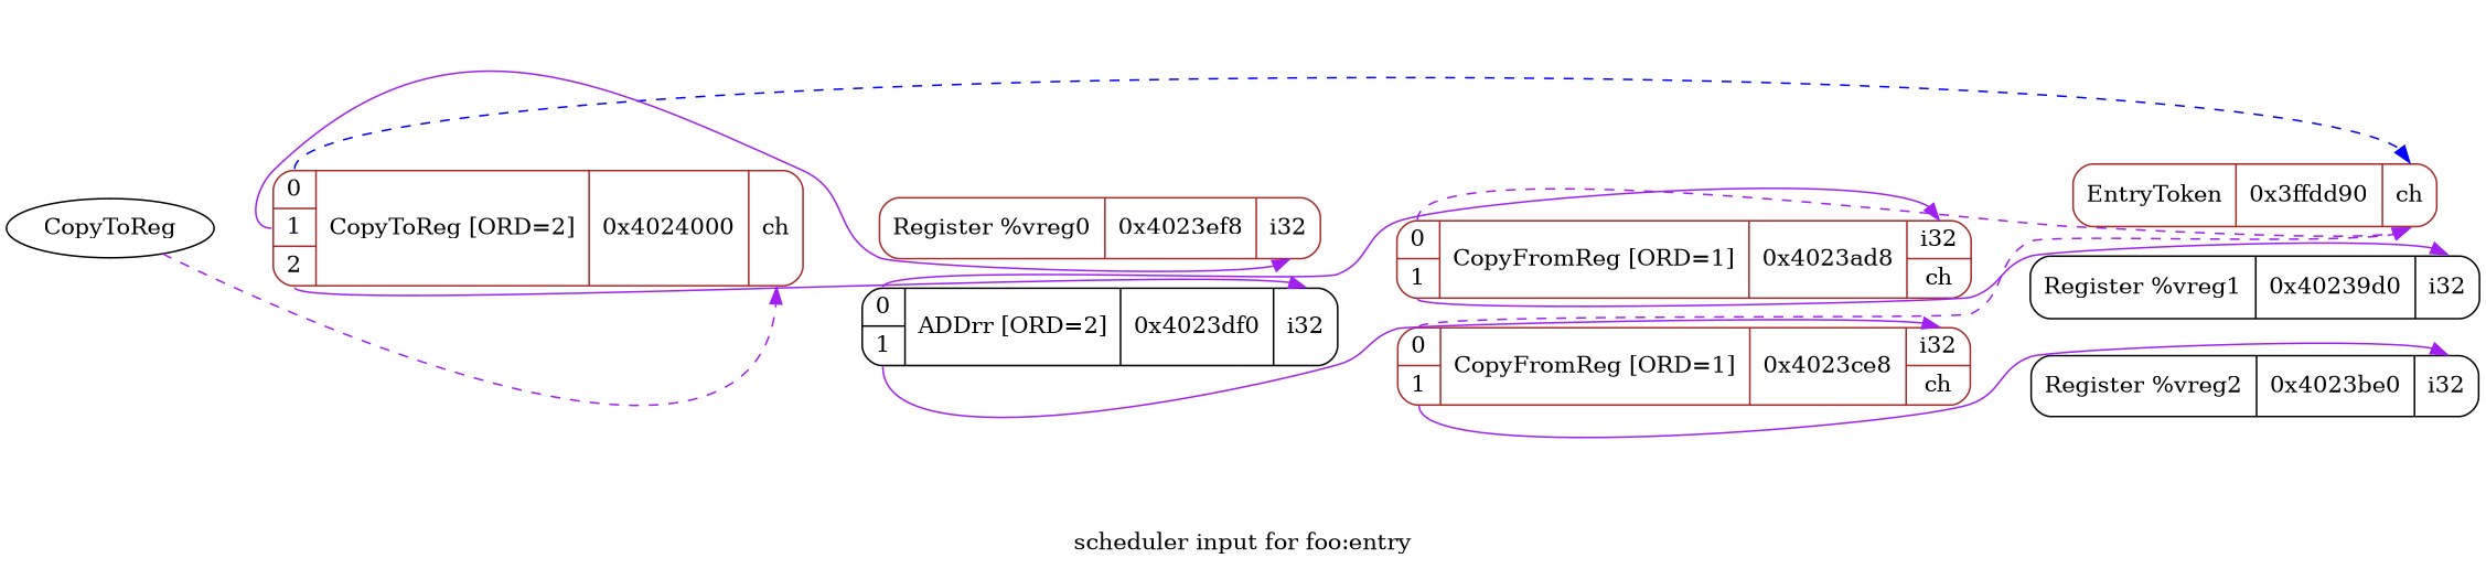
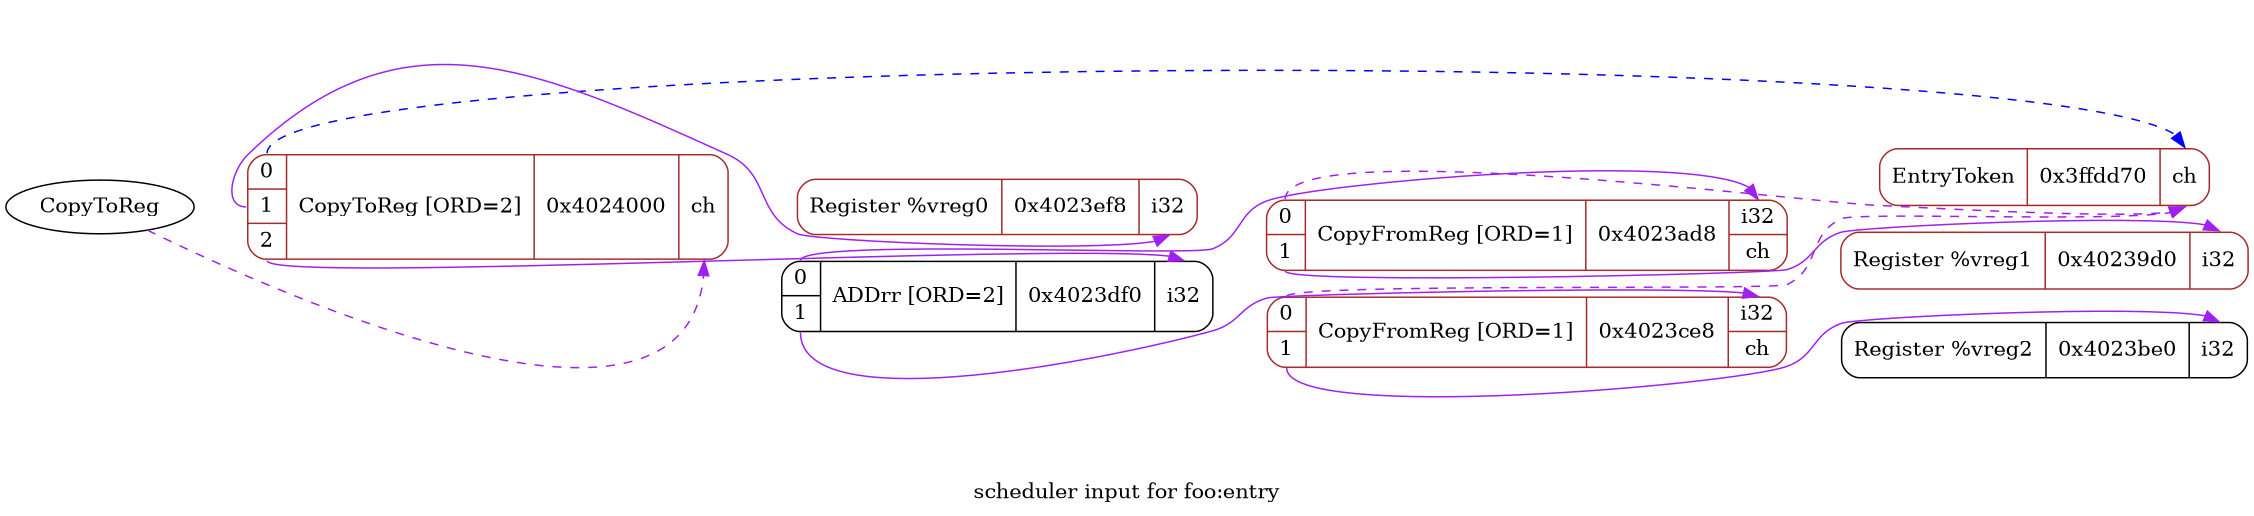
  digraph {
    label="scheduler input for foo:entry"
    rankdir=LR
    node [color=brown shape=Mrecord]
    edge [color=purple headport=d0 tailport=s0]
-   n1 [label="{EntryToken|0x3ffdd90|{<d0>ch}}"]
-   n2 [color=black label="{Register %vreg1|0x40239d0|{<d0>i32}}"]
+   n1 [label="{EntryToken|0x3ffdd70|{<d0>ch}}"]
+   n2 [label="{Register %vreg1|0x40239d0|{<d0>i32}}"]
    n3 [color=black label="{Register %vreg2|0x4023be0|{<d0>i32}}"]
    n4 [label="{Register %vreg0|0x4023ef8|{<d0>i32}}"]
    n5 [label="{{<s0>0|<s1>1}|CopyFromReg [ORD=1]|0x4023ad8|{<d0>i32|<d1>ch}}"]
    n6 [label="{{<s0>0|<s1>1}|CopyFromReg [ORD=1]|0x4023ce8|{<d0>i32|<d1>ch}}"]
    n7 [color=black label="{{<s0>0|<s1>1}|ADDrr [ORD=2]|0x4023df0|{<d0>i32}}"]
    n8 [label="{{<s0>0|<s1>1|<s2>2}|CopyToReg [ORD=2]|0x4024000|{<d0>ch}}"]
    n9 [color=black label=CopyToReg plaintext=circle shape=""]
    n5 -> n1 [style=dashed]
    n5 -> n2 [tailport=s1]
    n6 -> n1 [style=dashed]
    n6 -> n3 [tailport=s1]
    n7 -> n5
    n7 -> n6 [tailport=s1]
    n8 -> n1 [color=blue style=dashed]
    n8 -> n4 [tailport=s1]
    n8 -> n7 [tailport=s2]
    n9 -> n8 [style=dashed]
  }
